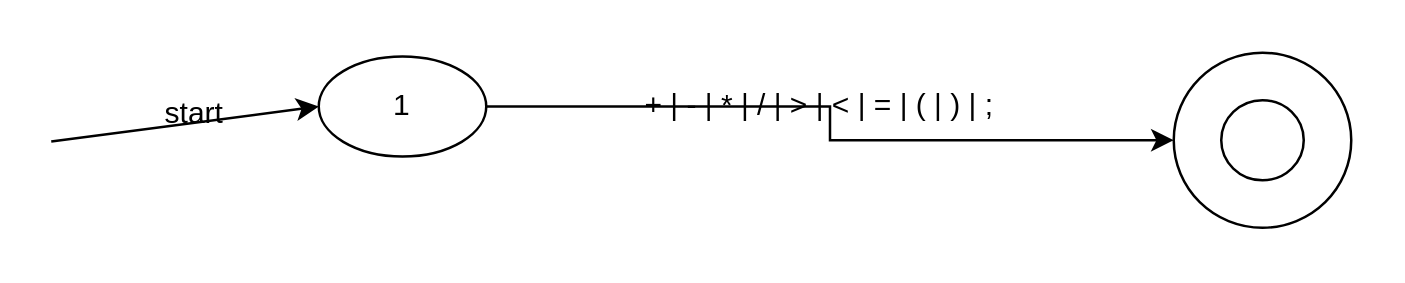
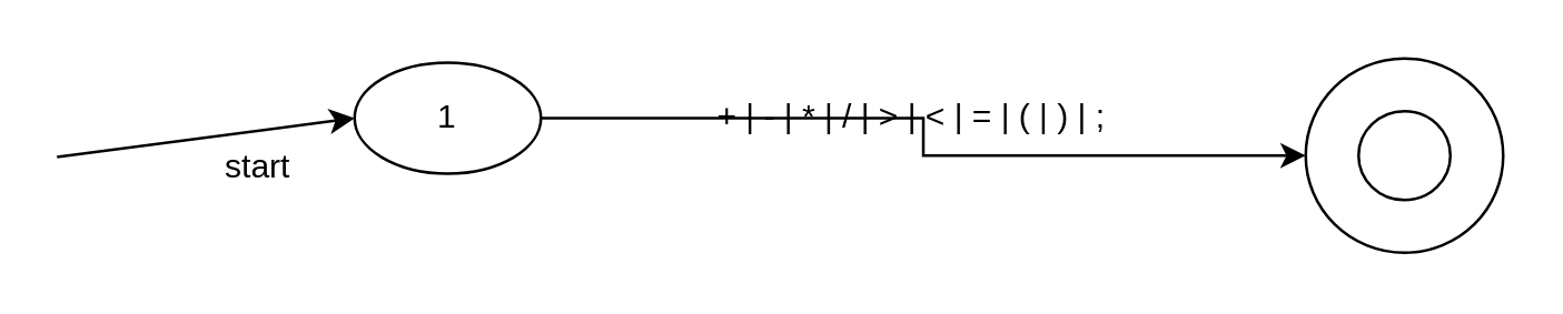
  <mxCell id="0" />
  <mxCell id="1" parent="0" />
  <mxCell id="2" value="" style="edgeStyle=orthogonalEdgeStyle;rounded=0;orthogonalLoop=1;jettySize=auto;html=1;" edge="1" parent="1" source="3" target="4"><mxGeometry relative="1" as="geometry" /></mxCell>
  <mxCell id="3" value="1" style="ellipse;whiteSpace=wrap;html=1;aspect=fixed;" vertex="1" parent="1"><mxGeometry x="127" y="22" width="67" height="40" as="geometry" /></mxCell>
  <mxCell id="4" value="" style="verticalLabelPosition=bottom;verticalAlign=top;html=1;shape=mxgraph.basic.donut;dx=19;" vertex="1" parent="1"><mxGeometry x="469" y="20.5" width="71" height="70" as="geometry" /></mxCell>
  <mxCell id="5" value="" style="endArrow=classic;html=1;rounded=0;entryX=0;entryY=0.5;entryDx=0;entryDy=0;" edge="1" parent="1" target="3"><mxGeometry width="50" height="50" relative="1" as="geometry"><mxPoint x="20" y="56" as="sourcePoint" /><mxPoint x="75" y="38" as="targetPoint" /></mxGeometry></mxCell>
- <mxCell id="6" value="start" style="text;html=1;align=center;verticalAlign=middle;resizable=0;points=[];autosize=1;strokeColor=none;fillColor=none;" vertex="1" parent="1"><mxGeometry x="60" y="36" width="33" height="18" as="geometry" /></mxCell>
+ <mxCell id="6" value="start" style="text;html=1;align=center;verticalAlign=middle;resizable=0;points=[];autosize=1;strokeColor=none;fillColor=none;" vertex="1" parent="1"><mxGeometry x="75" y="51" width="33" height="18" as="geometry" /></mxCell>
  <mxCell id="7" value="+ | - | * | / | &amp;gt; | &amp;lt; | = | ( | ) | ;" style="text;html=1;align=center;verticalAlign=middle;resizable=0;points=[];autosize=1;strokeColor=none;fillColor=none;" vertex="1" parent="1"><mxGeometry x="252" y="33" width="149" height="18" as="geometry" /></mxCell>
